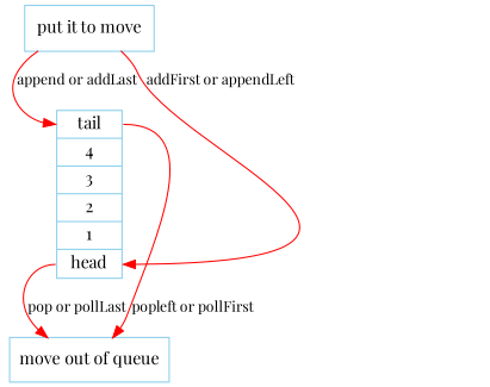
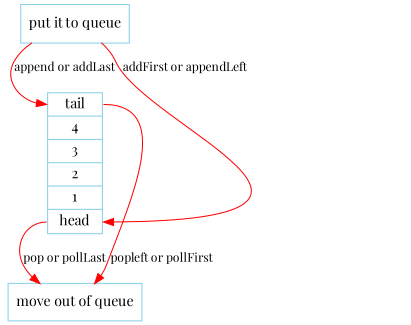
  digraph {
    fontname="Playfair Display"
    fontsize=12
    rankdir=TB
    node [color=skyblue fontname="Playfair Display" fontsize=14 shape=record]
    edge [color=red fontname="Playfair Display" fontsize=12 style=solid]
    n1 [label="{<tail>tail|4|3|2|1|<head>head}"]
    n2 [label="move out of queue"]
-   n3 [label="put it to move"]
+   n3 [label="put it to queue"]
    n1 -> n2 [label="pop or pollLast" tailport=head]
    n1 -> n2 [label="popleft or pollFirst" tailport=tail]
    n3 -> n1 [headport=tail label="append or addLast"]
    n3 -> n1 [headport=head label="addFirst or appendLeft"]
  }
